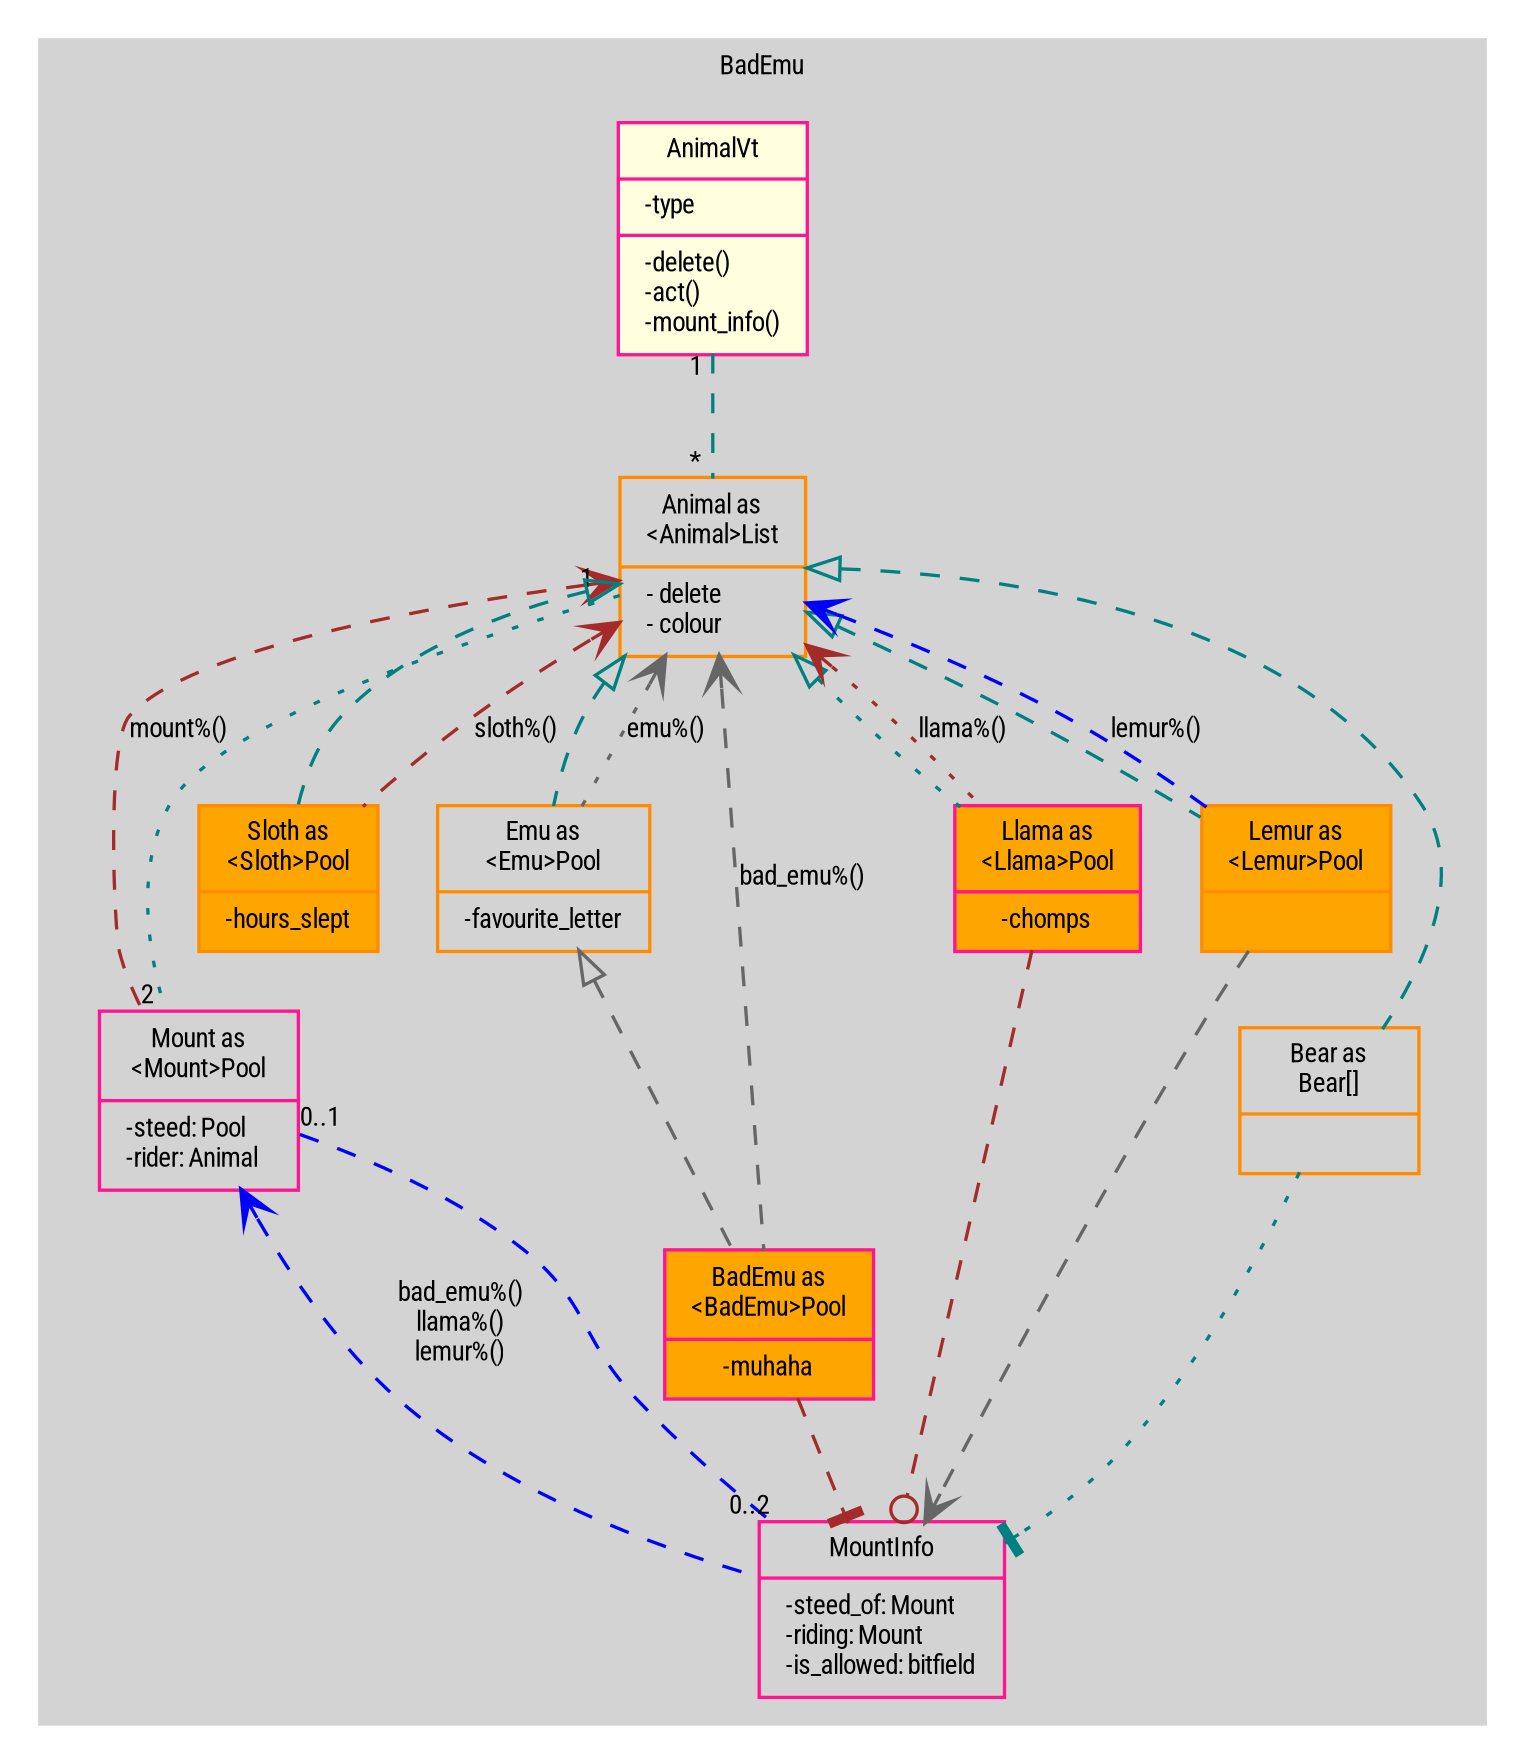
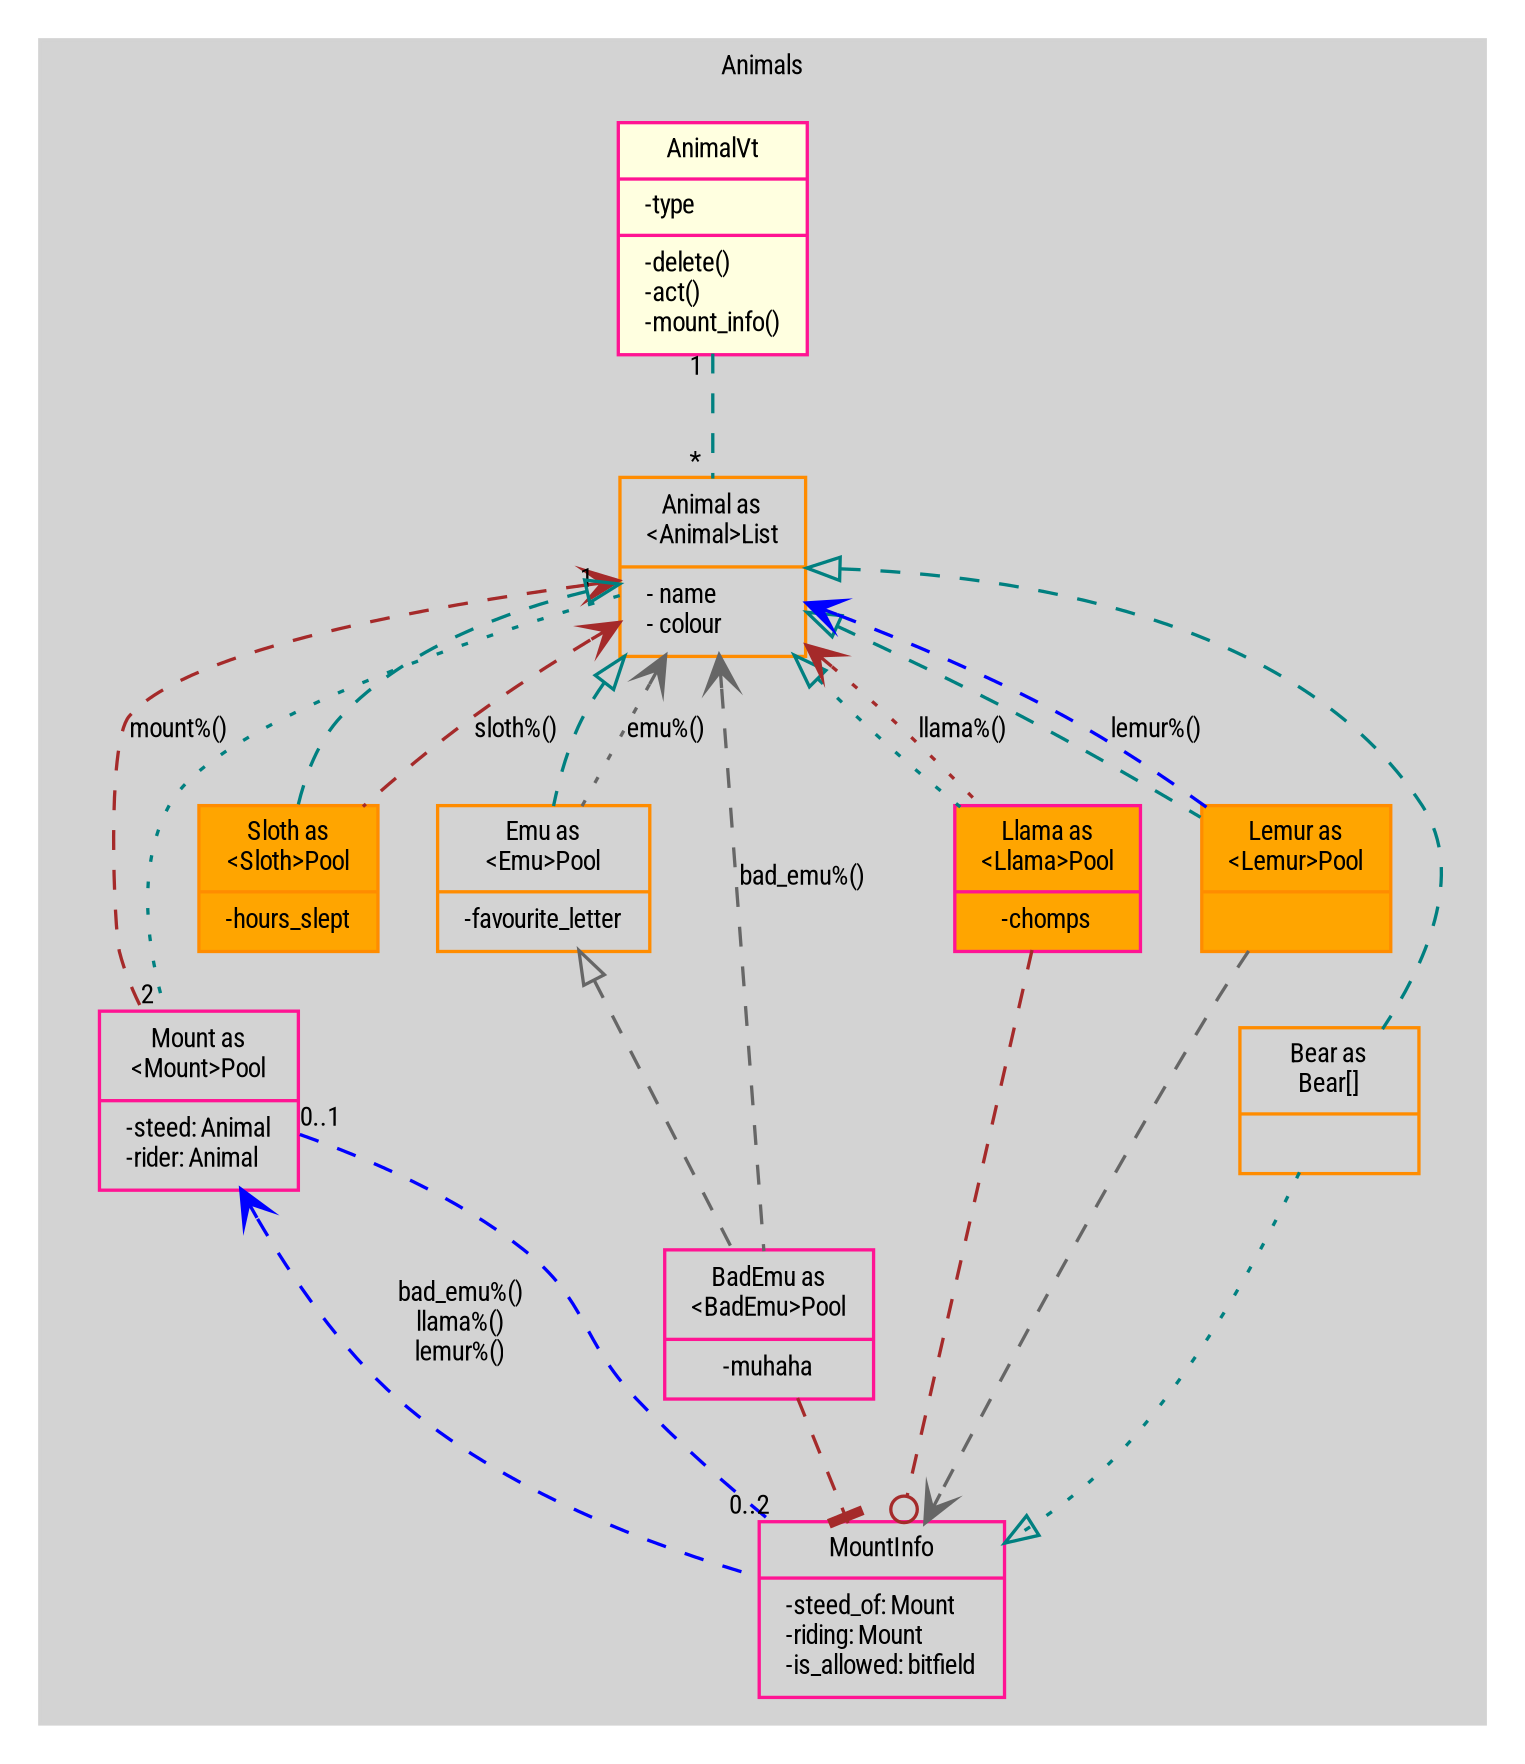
  digraph {
    fontname="Roboto Condensed"
    fontsize=8
    node [fillcolor=lightgrey fontname="Roboto Condensed" fontsize=8 shape=record style=filled color=deeppink]
    edge [arrowhead=empty arrowtail=vee dir=back fontname="Roboto Condensed" fontsize=8 style=dashed color=teal]
    n1 [fillcolor=lightyellow label="{AnimalVt|-type\l|-delete()\l-act()\l-mount_info()\l}"]
-   n2 [label="{Animal as\n\<Animal\>List|- delete\l- colour\l}" color=darkorange]
-   n3 [label="{Mount as\n\<Mount\>Pool|-steed: Pool\l-rider: Animal\l}"]
+   n2 [label="{Animal as\n\<Animal\>List|- name\l- colour\l}" color=darkorange]
+   n3 [label="{Mount as\n\<Mount\>Pool|-steed: Animal\l-rider: Animal\l}"]
    n4 [fillcolor=orange label="{Sloth as\n\<Sloth\>Pool|-hours_slept}" color=darkorange]
    n5 [label="{Emu as\n\<Emu\>Pool|-favourite_letter}" color=darkorange]
-   n6 [fillcolor=orange label="{BadEmu as\n\<BadEmu\>Pool|-muhaha}"]
+   n6 [label="{BadEmu as\n\<BadEmu\>Pool|-muhaha}"]
    n7 [fillcolor=orange label="{Llama as\n\<Llama\>Pool|-chomps}"]
    n8 [fillcolor=orange label="{Lemur as\n\<Lemur\>Pool|}" color=darkorange]
    n9 [label="{Bear as\nBear[]|}" color=darkorange]
    n10 [label="{MountInfo|-steed_of: Mount\l-riding: Mount\l-is_allowed: bitfield\l}"]
    subgraph cluster_1 {
      color=lightgrey
-     label=BadEmu
+     label=Animals
      style=filled
      n1
      n2
      n3
      n4
      n5
      n6
      n7
      n8
      n9
      n10
    }
    subgraph cluster_2 {
      color=grey
      fillcolor=clear
      label=static
    }
    n1 -> n2 [dir=none headlabel="*  " taillabel="  1  "]
    n2 -> n3 [label="mount%()" color=brown]
    n2 -> n3 [dir=none headlabel=" 2  " style=dotted taillabel="1     "]
    n2 -> n4 [arrowtail=empty]
    n2 -> n4 [label="sloth%()" color=brown]
    n2 -> n5 [arrowtail=empty]
    n2 -> n5 [label="emu%()" style=dotted color=gray40]
    n2 -> n6 [label="bad_emu%()" color=gray40]
    n2 -> n7 [arrowtail=empty style=dotted]
    n2 -> n7 [label="llama%()" style=dotted color=brown]
    n2 -> n8 [arrowtail=empty]
    n2 -> n8 [label="lemur%()" color=blue]
    n2 -> n9 [arrowtail=empty]
    n3 -> n10 [label="bad_emu%()\nllama%()\nlemur%()" color=blue]
    n3 -> n10 [dir=none headlabel="0..2" taillabel="0..1" color=blue]
    n5 -> n6 [arrowtail=empty color=gray40]
    n6 -> n10 [arrowhead=tee arrowtail=empty dir=forward color=brown]
    n7 -> n10 [arrowhead=odot arrowtail=empty dir=forward color=brown]
    n8 -> n10 [arrowhead=vee arrowtail=empty dir=forward color=gray40]
-   n9 -> n10 [arrowhead=tee arrowtail=empty dir=forward style=dotted]
+   n9 -> n10 [arrowtail=empty dir=forward style=dotted]
  }
